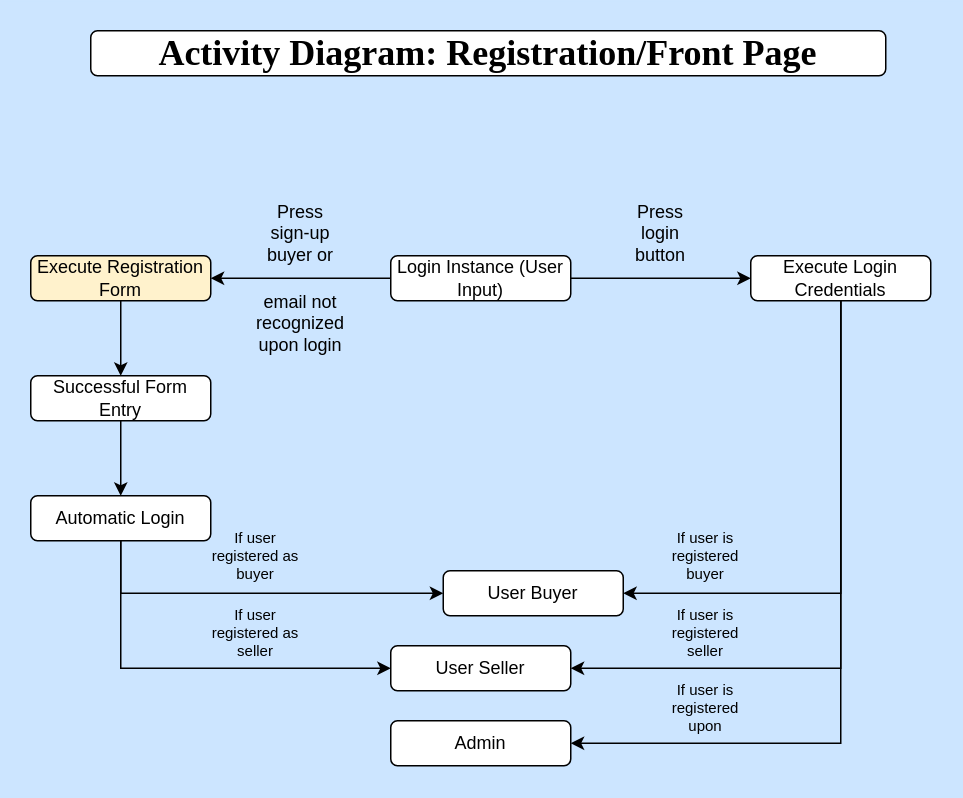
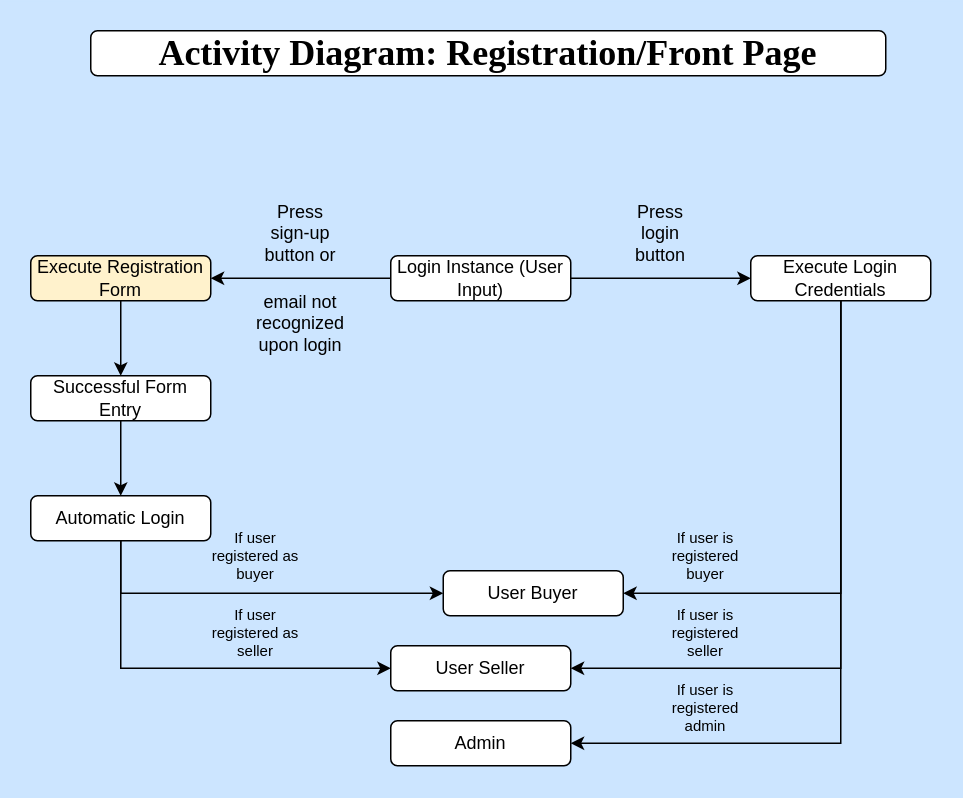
  <mxCell id="0" />
  <mxCell id="1" parent="0" />
  <mxCell id="2" value="&lt;h1&gt;Activity Diagram: Registration/Front Page&lt;/h1&gt;" style="rounded=1;whiteSpace=wrap;html=1;fontFamily=Times New Roman;" vertex="1" parent="1"><mxGeometry x="60" y="20" width="530" height="30" as="geometry" /></mxCell>
  <mxCell id="3" style="edgeStyle=orthogonalEdgeStyle;rounded=0;orthogonalLoop=1;jettySize=auto;html=1;exitX=1;exitY=0.5;exitDx=0;exitDy=0;entryX=0;entryY=0.5;entryDx=0;entryDy=0;" edge="1" parent="1" source="5" target="11"><mxGeometry relative="1" as="geometry" /></mxCell>
  <mxCell id="4" style="edgeStyle=orthogonalEdgeStyle;rounded=0;orthogonalLoop=1;jettySize=auto;html=1;exitX=0;exitY=0.5;exitDx=0;exitDy=0;entryX=1;entryY=0.5;entryDx=0;entryDy=0;" edge="1" parent="1" source="5" target="7"><mxGeometry relative="1" as="geometry" /></mxCell>
  <mxCell id="5" value="Login Instance (User Input)" style="rounded=1;whiteSpace=wrap;html=1;" vertex="1" parent="1"><mxGeometry x="260" y="170" width="120" height="30" as="geometry" /></mxCell>
  <mxCell id="6" style="edgeStyle=orthogonalEdgeStyle;rounded=0;orthogonalLoop=1;jettySize=auto;html=1;exitX=0.5;exitY=1;exitDx=0;exitDy=0;entryX=0.5;entryY=0;entryDx=0;entryDy=0;" edge="1" parent="1" source="7" target="16"><mxGeometry relative="1" as="geometry" /></mxCell>
  <mxCell id="7" value="Execute Registration Form" style="rounded=1;whiteSpace=wrap;html=1;fillColor=#fff2cc;" vertex="1" parent="1"><mxGeometry x="20" y="170" width="120" height="30" as="geometry" /></mxCell>
  <mxCell id="8" style="edgeStyle=orthogonalEdgeStyle;rounded=0;orthogonalLoop=1;jettySize=auto;html=1;exitX=0.5;exitY=1;exitDx=0;exitDy=0;entryX=1;entryY=0.5;entryDx=0;entryDy=0;" edge="1" parent="1" source="11" target="20"><mxGeometry relative="1" as="geometry" /></mxCell>
  <mxCell id="9" style="edgeStyle=orthogonalEdgeStyle;rounded=0;orthogonalLoop=1;jettySize=auto;html=1;exitX=0.5;exitY=1;exitDx=0;exitDy=0;entryX=1;entryY=0.5;entryDx=0;entryDy=0;" edge="1" parent="1" source="11" target="21"><mxGeometry relative="1" as="geometry" /></mxCell>
  <mxCell id="10" style="edgeStyle=orthogonalEdgeStyle;rounded=0;orthogonalLoop=1;jettySize=auto;html=1;exitX=0.5;exitY=1;exitDx=0;exitDy=0;entryX=1;entryY=0.5;entryDx=0;entryDy=0;" edge="1" parent="1" source="11" target="22"><mxGeometry relative="1" as="geometry" /></mxCell>
  <mxCell id="11" value="Execute Login Credentials" style="rounded=1;whiteSpace=wrap;html=1;" vertex="1" parent="1"><mxGeometry x="500" y="170" width="120" height="30" as="geometry" /></mxCell>
- <mxCell id="12" value="Press sign-up buyer or" style="text;html=1;align=center;verticalAlign=middle;whiteSpace=wrap;rounded=0;" vertex="1" parent="1"><mxGeometry x="170" y="140" width="60" height="30" as="geometry" /></mxCell>
+ <mxCell id="12" value="Press sign-up button or" style="text;html=1;align=center;verticalAlign=middle;whiteSpace=wrap;rounded=0;" vertex="1" parent="1"><mxGeometry x="170" y="140" width="60" height="30" as="geometry" /></mxCell>
  <mxCell id="13" value="email not recognized upon login" style="text;html=1;align=center;verticalAlign=middle;whiteSpace=wrap;rounded=0;" vertex="1" parent="1"><mxGeometry x="170" y="200" width="60" height="30" as="geometry" /></mxCell>
  <mxCell id="14" value="Press login button" style="text;html=1;align=center;verticalAlign=middle;whiteSpace=wrap;rounded=0;" vertex="1" parent="1"><mxGeometry x="410" y="140" width="60" height="30" as="geometry" /></mxCell>
  <mxCell id="15" style="edgeStyle=orthogonalEdgeStyle;rounded=0;orthogonalLoop=1;jettySize=auto;html=1;exitX=0.5;exitY=1;exitDx=0;exitDy=0;entryX=0.5;entryY=0;entryDx=0;entryDy=0;" edge="1" parent="1" source="16" target="19"><mxGeometry relative="1" as="geometry" /></mxCell>
  <mxCell id="16" value="Successful Form Entry" style="rounded=1;whiteSpace=wrap;html=1;" vertex="1" parent="1"><mxGeometry x="20" y="250" width="120" height="30" as="geometry" /></mxCell>
  <mxCell id="17" style="edgeStyle=orthogonalEdgeStyle;rounded=0;orthogonalLoop=1;jettySize=auto;html=1;exitX=0.5;exitY=1;exitDx=0;exitDy=0;entryX=0;entryY=0.5;entryDx=0;entryDy=0;" edge="1" parent="1" source="19" target="20"><mxGeometry relative="1" as="geometry" /></mxCell>
  <mxCell id="18" style="edgeStyle=orthogonalEdgeStyle;rounded=0;orthogonalLoop=1;jettySize=auto;html=1;exitX=0.5;exitY=1;exitDx=0;exitDy=0;entryX=0;entryY=0.5;entryDx=0;entryDy=0;" edge="1" parent="1" source="19" target="21"><mxGeometry relative="1" as="geometry" /></mxCell>
  <mxCell id="19" value="Automatic Login" style="rounded=1;whiteSpace=wrap;html=1;" vertex="1" parent="1"><mxGeometry x="20" y="330" width="120" height="30" as="geometry" /></mxCell>
  <mxCell id="20" value="User Buyer" style="rounded=1;whiteSpace=wrap;html=1;" vertex="1" parent="1"><mxGeometry x="295" y="380" width="120" height="30" as="geometry" /></mxCell>
  <mxCell id="21" value="User Seller" style="rounded=1;whiteSpace=wrap;html=1;" vertex="1" parent="1"><mxGeometry x="260" y="430" width="120" height="30" as="geometry" /></mxCell>
  <mxCell id="22" value="Admin" style="rounded=1;whiteSpace=wrap;html=1;" vertex="1" parent="1"><mxGeometry x="260" y="480" width="120" height="30" as="geometry" /></mxCell>
  <mxCell id="23" value="If user is registered buyer" style="text;html=1;align=center;verticalAlign=middle;whiteSpace=wrap;rounded=0;fontSize=10;" vertex="1" parent="1"><mxGeometry x="440" y="355" width="60" height="30" as="geometry" /></mxCell>
  <mxCell id="24" value="If user is registered seller" style="text;html=1;align=center;verticalAlign=middle;whiteSpace=wrap;rounded=0;fontSize=10;" vertex="1" parent="1"><mxGeometry x="440" y="406" width="60" height="30" as="geometry" /></mxCell>
- <mxCell id="25" value="If user is registered upon" style="text;html=1;align=center;verticalAlign=middle;whiteSpace=wrap;rounded=0;fontSize=10;" vertex="1" parent="1"><mxGeometry x="440" y="456" width="60" height="30" as="geometry" /></mxCell>
+ <mxCell id="25" value="If user is registered admin" style="text;html=1;align=center;verticalAlign=middle;whiteSpace=wrap;rounded=0;fontSize=10;" vertex="1" parent="1"><mxGeometry x="440" y="456" width="60" height="30" as="geometry" /></mxCell>
  <mxCell id="26" value="If user registered as buyer" style="text;html=1;align=center;verticalAlign=middle;whiteSpace=wrap;rounded=0;fontSize=10;" vertex="1" parent="1"><mxGeometry x="140" y="355" width="60" height="30" as="geometry" /></mxCell>
  <mxCell id="27" value="If user registered as seller" style="text;html=1;align=center;verticalAlign=middle;whiteSpace=wrap;rounded=0;fontSize=10;" vertex="1" parent="1"><mxGeometry x="140" y="406" width="60" height="30" as="geometry" /></mxCell>
